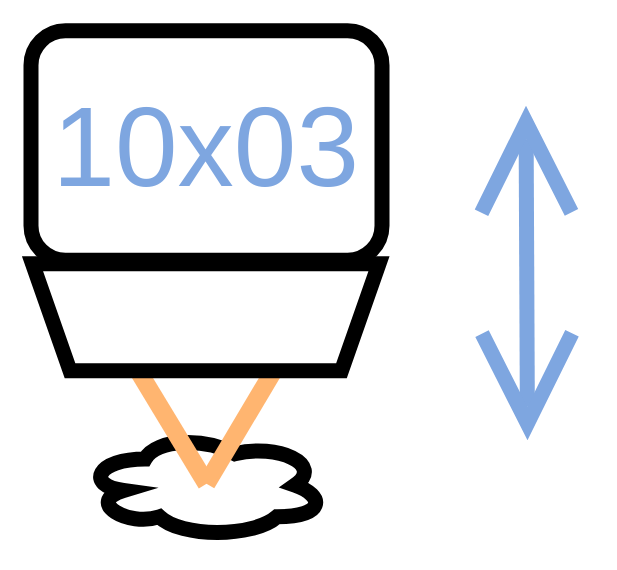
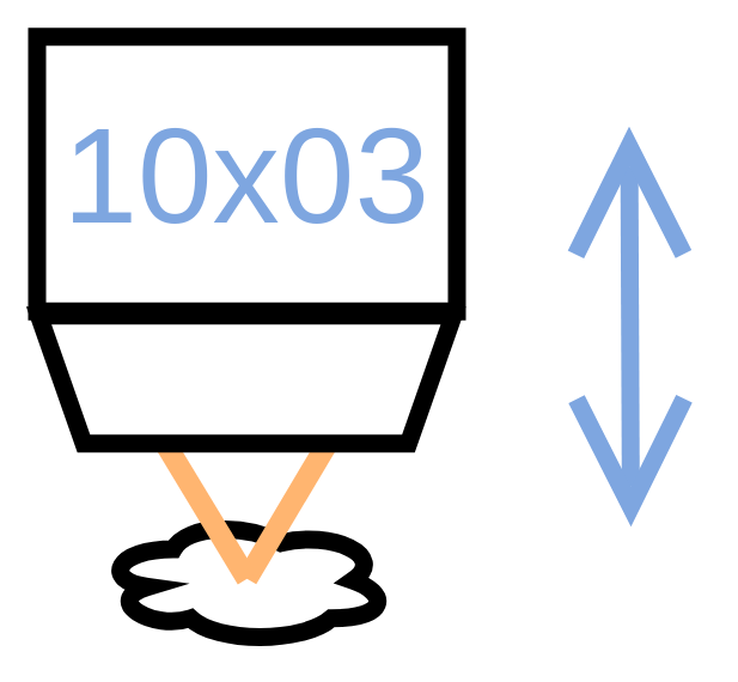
  <mxCell id="0" />
  <mxCell id="1" parent="0" />
  <mxCell id="2" value="" style="endArrow=open;startArrow=open;html=1;rounded=0;strokeWidth=10;startFill=0;endFill=0;endSize=50;startSize=50;strokeColor=#7EA6E0;" parent="1" edge="1"><mxGeometry width="50" height="50" relative="1" as="geometry"><mxPoint x="351" y="293" as="sourcePoint" /><mxPoint x="350" y="70" as="targetPoint" /></mxGeometry></mxCell>
  <mxCell id="3" value="" style="ellipse;shape=cloud;whiteSpace=wrap;html=1;strokeWidth=10;" parent="1" vertex="1"><mxGeometry x="56" y="288" width="160" height="70" as="geometry" /></mxCell>
  <mxCell id="4" value="" style="endArrow=none;html=1;rounded=0;entryX=0.25;entryY=0;entryDx=0;entryDy=0;strokeWidth=12;strokeColor=#FFB570;" parent="1" edge="1"><mxGeometry width="50" height="50" relative="1" as="geometry"><mxPoint x="137" y="322" as="sourcePoint" /><mxPoint x="194.232" y="225.71" as="targetPoint" /></mxGeometry></mxCell>
  <mxCell id="5" value="" style="endArrow=none;html=1;rounded=0;entryX=0.75;entryY=0;entryDx=0;entryDy=0;strokeWidth=12;strokeColor=#FFB570;" parent="1" edge="1"><mxGeometry width="50" height="50" relative="1" as="geometry"><mxPoint x="137" y="322" as="sourcePoint" /><mxPoint x="78.737" y="225.71" as="targetPoint" /></mxGeometry></mxCell>
  <mxCell id="6" value="" style="shape=trapezoid;perimeter=trapezoidPerimeter;whiteSpace=wrap;html=1;fixedSize=1;rotation=-180;size=25.01;strokeWidth=10;" parent="1" vertex="1"><mxGeometry x="20.99" y="175.28" width="230.99" height="71.43" as="geometry" /></mxCell>
- <mxCell id="7" value="&lt;font style=&quot;color: rgb(126, 166, 224);&quot;&gt;10x03&lt;/font&gt;" style="whiteSpace=wrap;html=1;strokeWidth=10;fontSize=75;rounded=1;" parent="1" vertex="1"><mxGeometry x="20" y="20" width="234" height="153" as="geometry" /></mxCell>
+ <mxCell id="7" value="&lt;font style=&quot;color: rgb(126, 166, 224);&quot;&gt;10x03&lt;/font&gt;" style="rounded=0;whiteSpace=wrap;html=1;strokeWidth=10;fontSize=75;" parent="1" vertex="1"><mxGeometry x="20" y="20" width="234" height="153" as="geometry" /></mxCell>
